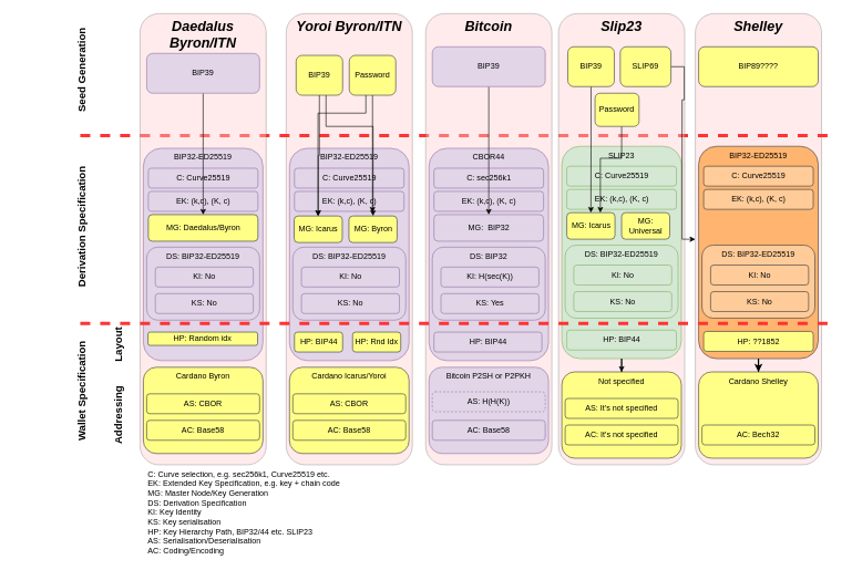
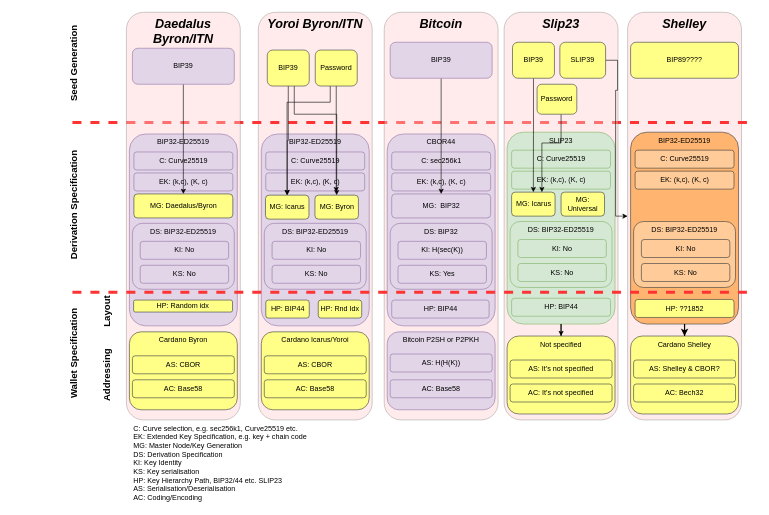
  <mxCell id="0" />
  <mxCell id="1" parent="0" />
  <mxCell id="2" value="&lt;b&gt;&lt;i&gt;&lt;font style=&quot;font-size: 21px&quot;&gt;Yoroi Byron/ITN&lt;/font&gt;&lt;/i&gt;&lt;/b&gt;" style="rounded=1;whiteSpace=wrap;html=1;fillColor=#ffcccc;fontSize=16;align=center;opacity=40;strokeColor=#36393d;verticalAlign=top;" parent="1" vertex="1"><mxGeometry x="430" y="20" width="190" height="680" as="geometry" /></mxCell>
  <mxCell id="3" value="" style="group" parent="1" vertex="1" connectable="0"><mxGeometry x="435" y="223" width="180" height="320" as="geometry" /></mxCell>
  <mxCell id="4" value="" style="group" parent="3" vertex="1" connectable="0"><mxGeometry width="180" height="320" as="geometry" /></mxCell>
  <mxCell id="5" value="" style="group" parent="4" vertex="1" connectable="0"><mxGeometry width="180" height="320" as="geometry" /></mxCell>
  <mxCell id="6" value="BIP32-ED25519" style="rounded=1;whiteSpace=wrap;html=1;verticalAlign=top;fillColor=#e1d5e7;strokeColor=#9673a6;" parent="5" vertex="1"><mxGeometry width="180" height="320" as="geometry" /></mxCell>
  <mxCell id="7" value="EK: (k,c), (K, c)" style="rounded=1;whiteSpace=wrap;html=1;fillColor=#e1d5e7;strokeColor=#9673a6;" parent="5" vertex="1"><mxGeometry x="7.5" y="65" width="165" height="30" as="geometry" /></mxCell>
  <mxCell id="8" value="C: Curve25519" style="rounded=1;whiteSpace=wrap;html=1;fillColor=#e1d5e7;strokeColor=#9673a6;" parent="5" vertex="1"><mxGeometry x="7.5" y="30" width="165" height="30" as="geometry" /></mxCell>
  <mxCell id="9" value="" style="group" parent="5" vertex="1" connectable="0"><mxGeometry x="7" y="149" width="170" height="110" as="geometry" /></mxCell>
  <mxCell id="10" value="DS: BIP32-ED25519" style="rounded=1;whiteSpace=wrap;html=1;fillColor=#e1d5e7;strokeColor=#9673a6;verticalAlign=top;" parent="9" vertex="1"><mxGeometry x="-2" width="170" height="110" as="geometry" /></mxCell>
  <mxCell id="11" value="KI: No" style="rounded=1;whiteSpace=wrap;html=1;fillColor=#e1d5e7;strokeColor=#9673a6;" parent="9" vertex="1"><mxGeometry x="11" y="30" width="147.5" height="30" as="geometry" /></mxCell>
  <mxCell id="12" value="KS: No" style="rounded=1;whiteSpace=wrap;html=1;fillColor=#e1d5e7;strokeColor=#9673a6;" parent="9" vertex="1"><mxGeometry x="11" y="70" width="147.5" height="30" as="geometry" /></mxCell>
  <mxCell id="13" value="HP: BIP44" style="rounded=1;whiteSpace=wrap;html=1;fillColor=#ffff88;strokeColor=#36393d;" parent="5" vertex="1"><mxGeometry x="7.5" y="277" width="72.5" height="30" as="geometry" /></mxCell>
  <mxCell id="14" value="HP: Rnd Idx" style="rounded=1;whiteSpace=wrap;html=1;fillColor=#ffff88;strokeColor=#36393d;" parent="5" vertex="1"><mxGeometry x="95" y="277" width="72.5" height="30" as="geometry" /></mxCell>
  <mxCell id="15" value="MG: Icarus" style="rounded=1;whiteSpace=wrap;html=1;fillColor=#ffff88;strokeColor=#36393d;" parent="5" vertex="1"><mxGeometry x="7" y="102" width="72.5" height="40" as="geometry" /></mxCell>
  <mxCell id="16" value="MG: Byron" style="rounded=1;whiteSpace=wrap;html=1;fillColor=#ffff88;strokeColor=#36393d;" parent="5" vertex="1"><mxGeometry x="89.5" y="102" width="72.5" height="40" as="geometry" /></mxCell>
  <mxCell id="17" value="&lt;b&gt;&lt;i&gt;&lt;font style=&quot;font-size: 21px&quot;&gt;Shelley&lt;/font&gt;&lt;/i&gt;&lt;/b&gt;" style="rounded=1;whiteSpace=wrap;html=1;fillColor=#ffcccc;fontSize=16;align=center;opacity=40;strokeColor=#36393d;verticalAlign=top;" parent="1" vertex="1"><mxGeometry x="1046" y="20" width="190" height="680" as="geometry" /></mxCell>
  <mxCell id="18" value="" style="group" parent="1" vertex="1" connectable="0"><mxGeometry x="1051" y="220" width="180" height="320" as="geometry" /></mxCell>
  <mxCell id="19" value="" style="group" parent="18" vertex="1" connectable="0"><mxGeometry width="180" height="320" as="geometry" /></mxCell>
  <mxCell id="20" value="" style="group" parent="19" vertex="1" connectable="0"><mxGeometry width="180" height="320" as="geometry" /></mxCell>
  <mxCell id="21" value="BIP32-ED25519" style="rounded=1;whiteSpace=wrap;html=1;verticalAlign=top;fillColor=#FFB570;strokeColor=#36393d;" parent="20" vertex="1"><mxGeometry width="180" height="320" as="geometry" /></mxCell>
  <mxCell id="22" value="EK: (k,c), (K, c)" style="rounded=1;whiteSpace=wrap;html=1;fillColor=#ffcc99;strokeColor=#36393d;" parent="20" vertex="1"><mxGeometry x="7.5" y="65" width="165" height="30" as="geometry" /></mxCell>
  <mxCell id="23" value="C: Curve25519" style="rounded=1;whiteSpace=wrap;html=1;fillColor=#ffcc99;strokeColor=#36393d;" parent="20" vertex="1"><mxGeometry x="7.5" y="30" width="165" height="30" as="geometry" /></mxCell>
  <mxCell id="24" value="HP: ??1852" style="rounded=1;whiteSpace=wrap;html=1;fillColor=#ffff88;strokeColor=#36393d;" parent="20" vertex="1"><mxGeometry x="7.5" y="279" width="165" height="30" as="geometry" /></mxCell>
  <mxCell id="25" value="" style="group" parent="20" vertex="1" connectable="0"><mxGeometry x="7" y="149" width="170" height="110" as="geometry" /></mxCell>
  <mxCell id="26" value="DS: BIP32-ED25519" style="rounded=1;whiteSpace=wrap;html=1;fillColor=#ffcc99;strokeColor=#36393d;verticalAlign=top;" parent="25" vertex="1"><mxGeometry x="-2" width="170" height="110" as="geometry" /></mxCell>
  <mxCell id="27" value="KI: No" style="rounded=1;whiteSpace=wrap;html=1;fillColor=#ffcc99;strokeColor=#36393d;" parent="25" vertex="1"><mxGeometry x="11" y="30" width="147.5" height="30" as="geometry" /></mxCell>
  <mxCell id="28" value="KS: No" style="rounded=1;whiteSpace=wrap;html=1;fillColor=#ffcc99;strokeColor=#36393d;" parent="25" vertex="1"><mxGeometry x="11" y="70" width="147.5" height="30" as="geometry" /></mxCell>
  <mxCell id="29" value="BIP89????" style="rounded=1;whiteSpace=wrap;html=1;align=center;fillColor=#ffff88;strokeColor=#36393d;" parent="1" vertex="1"><mxGeometry x="1051" y="70" width="180" height="60" as="geometry" /></mxCell>
  <mxCell id="30" value="" style="endArrow=none;dashed=1;html=1;strokeWidth=5;fillColor=#dae8fc;strokeColor=#FF3333;" parent="1" edge="1"><mxGeometry width="50" height="50" relative="1" as="geometry"><mxPoint x="120" y="204" as="sourcePoint" /><mxPoint x="1260" y="204" as="targetPoint" /></mxGeometry></mxCell>
  <mxCell id="31" value="Seed Generation" style="text;html=1;align=center;verticalAlign=middle;whiteSpace=wrap;rounded=0;fontStyle=1;fontSize=16;rotation=270;" parent="1" vertex="1"><mxGeometry x="35" y="96.25" width="175" height="17.5" as="geometry" /></mxCell>
  <mxCell id="32" value="Derivation Specification" style="text;html=1;align=center;verticalAlign=middle;whiteSpace=wrap;rounded=0;fontStyle=1;fontSize=16;rotation=270;" parent="1" vertex="1"><mxGeometry x="25" y="330" width="195" height="22.5" as="geometry" /></mxCell>
  <mxCell id="33" value="Wallet Specification" style="text;html=1;align=center;verticalAlign=middle;whiteSpace=wrap;rounded=0;fontStyle=1;fontSize=16;rotation=270;" parent="1" vertex="1"><mxGeometry x="20" y="580" width="205" height="17.5" as="geometry" /></mxCell>
  <mxCell id="34" value="" style="group" parent="1" vertex="1" connectable="0"><mxGeometry x="1051" y="560" width="180" height="130" as="geometry" /></mxCell>
  <mxCell id="35" value="Cardano Shelley" style="rounded=1;whiteSpace=wrap;html=1;align=center;fillColor=#ffff88;strokeColor=#36393d;verticalAlign=top;" parent="34" vertex="1"><mxGeometry width="180" height="130" as="geometry" /></mxCell>
+ <mxCell id="36" value="AS: Shelley &amp;amp; CBOR?" style="rounded=1;whiteSpace=wrap;html=1;align=center;fillColor=#ffff88;strokeColor=#36393d;" parent="34" vertex="1"><mxGeometry x="5" y="40" width="170" height="30" as="geometry" /></mxCell>
  <mxCell id="37" value="&lt;div&gt;&lt;span&gt;AC: Bech32&lt;/span&gt;&lt;/div&gt;" style="rounded=1;whiteSpace=wrap;html=1;align=center;fillColor=#ffff88;strokeColor=#36393d;" parent="34" vertex="1"><mxGeometry x="5" y="80" width="170" height="30" as="geometry" /></mxCell>
  <mxCell id="38" style="edgeStyle=orthogonalEdgeStyle;rounded=0;orthogonalLoop=1;jettySize=auto;html=1;entryX=0.5;entryY=0;entryDx=0;entryDy=0;strokeWidth=2;fontSize=16;" parent="1" source="21" target="35" edge="1"><mxGeometry relative="1" as="geometry" /></mxCell>
  <mxCell id="39" value="&lt;b&gt;&lt;i&gt;&lt;font style=&quot;font-size: 21px&quot;&gt;Slip23&lt;/font&gt;&lt;/i&gt;&lt;/b&gt;" style="rounded=1;whiteSpace=wrap;html=1;fillColor=#ffcccc;fontSize=16;align=center;opacity=40;strokeColor=#36393d;verticalAlign=top;" parent="1" vertex="1"><mxGeometry x="840" y="20" width="190" height="680" as="geometry" /></mxCell>
  <mxCell id="40" value="" style="group" parent="1" vertex="1" connectable="0"><mxGeometry x="845" y="220" width="180" height="320" as="geometry" /></mxCell>
  <mxCell id="41" value="" style="group" parent="40" vertex="1" connectable="0"><mxGeometry width="180" height="320" as="geometry" /></mxCell>
  <mxCell id="42" value="SLIP23" style="rounded=1;whiteSpace=wrap;html=1;verticalAlign=top;fillColor=#d5e8d4;strokeColor=#82b366;" parent="41" vertex="1"><mxGeometry width="180" height="320" as="geometry" /></mxCell>
  <mxCell id="43" value="MG: Icarus" style="rounded=1;whiteSpace=wrap;html=1;fillColor=#ffff88;strokeColor=#36393d;" parent="41" vertex="1"><mxGeometry x="7.5" y="100" width="72.5" height="40" as="geometry" /></mxCell>
  <mxCell id="44" value="EK: (k,c), (K, c)" style="rounded=1;whiteSpace=wrap;html=1;fillColor=#d5e8d4;strokeColor=#82b366;" parent="41" vertex="1"><mxGeometry x="7.5" y="65" width="165" height="30" as="geometry" /></mxCell>
  <mxCell id="45" value="C: Curve25519" style="rounded=1;whiteSpace=wrap;html=1;fillColor=#d5e8d4;strokeColor=#82b366;" parent="41" vertex="1"><mxGeometry x="7.5" y="30" width="165" height="30" as="geometry" /></mxCell>
  <mxCell id="46" value="HP: BIP44" style="rounded=1;whiteSpace=wrap;html=1;fillColor=#d5e8d4;strokeColor=#82b366;" parent="41" vertex="1"><mxGeometry x="7.5" y="277" width="165" height="30" as="geometry" /></mxCell>
  <mxCell id="47" value="" style="group" parent="41" vertex="1" connectable="0"><mxGeometry x="7" y="149" width="170" height="110" as="geometry" /></mxCell>
  <mxCell id="48" value="DS: BIP32-ED25519" style="rounded=1;whiteSpace=wrap;html=1;fillColor=#d5e8d4;strokeColor=#82b366;verticalAlign=top;" parent="47" vertex="1"><mxGeometry x="-2" width="170" height="110" as="geometry" /></mxCell>
  <mxCell id="49" value="KI: No" style="rounded=1;whiteSpace=wrap;html=1;fillColor=#d5e8d4;strokeColor=#82b366;" parent="47" vertex="1"><mxGeometry x="11" y="30" width="147.5" height="30" as="geometry" /></mxCell>
  <mxCell id="50" value="KS: No" style="rounded=1;whiteSpace=wrap;html=1;fillColor=#d5e8d4;strokeColor=#82b366;" parent="47" vertex="1"><mxGeometry x="11" y="70" width="147.5" height="30" as="geometry" /></mxCell>
  <mxCell id="51" value="MG: Universal" style="rounded=1;whiteSpace=wrap;html=1;fillColor=#ffff88;strokeColor=#36393d;" parent="41" vertex="1"><mxGeometry x="90" y="100" width="72.5" height="40" as="geometry" /></mxCell>
  <mxCell id="52" style="edgeStyle=orthogonalEdgeStyle;rounded=0;orthogonalLoop=1;jettySize=auto;html=1;" parent="1" source="53" target="17" edge="1"><mxGeometry relative="1" as="geometry" /></mxCell>
- <mxCell id="53" value="SLIP69" style="rounded=1;whiteSpace=wrap;html=1;align=center;fillColor=#ffff88;strokeColor=#36393d;" parent="1" vertex="1"><mxGeometry x="933" y="70" width="76.25" height="60" as="geometry" /></mxCell>
+ <mxCell id="53" value="SLIP39" style="rounded=1;whiteSpace=wrap;html=1;align=center;fillColor=#ffff88;strokeColor=#36393d;" parent="1" vertex="1"><mxGeometry x="933" y="70" width="76.25" height="60" as="geometry" /></mxCell>
  <mxCell id="54" value="" style="group" parent="1" vertex="1" connectable="0"><mxGeometry x="845" y="560" width="180" height="130" as="geometry" /></mxCell>
  <mxCell id="55" value="Not specified" style="rounded=1;whiteSpace=wrap;html=1;align=center;fillColor=#ffff88;strokeColor=#36393d;verticalAlign=top;" parent="54" vertex="1"><mxGeometry width="180" height="130" as="geometry" /></mxCell>
  <mxCell id="56" value="AS: It's not specified" style="rounded=1;whiteSpace=wrap;html=1;align=center;fillColor=#ffff88;strokeColor=#36393d;" parent="54" vertex="1"><mxGeometry x="5" y="40" width="170" height="30" as="geometry" /></mxCell>
  <mxCell id="57" value="AC: It's not specified" style="rounded=1;whiteSpace=wrap;html=1;align=center;fillColor=#ffff88;strokeColor=#36393d;" parent="54" vertex="1"><mxGeometry x="5" y="80" width="170" height="30" as="geometry" /></mxCell>
  <mxCell id="58" style="edgeStyle=orthogonalEdgeStyle;rounded=0;orthogonalLoop=1;jettySize=auto;html=1;" parent="1" source="59" target="43" edge="1"><mxGeometry relative="1" as="geometry" /></mxCell>
  <mxCell id="59" value="BIP39" style="rounded=1;whiteSpace=wrap;html=1;align=center;fillColor=#ffff88;strokeColor=#36393d;" parent="1" vertex="1"><mxGeometry x="854" y="70" width="70" height="60" as="geometry" /></mxCell>
  <mxCell id="60" style="edgeStyle=orthogonalEdgeStyle;rounded=0;orthogonalLoop=1;jettySize=auto;html=1;entryX=0.306;entryY=1.167;entryDx=0;entryDy=0;entryPerimeter=0;" parent="1" source="61" target="44" edge="1"><mxGeometry relative="1" as="geometry"><Array as="points"><mxPoint x="935" y="238" /><mxPoint x="903" y="238" /></Array></mxGeometry></mxCell>
  <mxCell id="61" value="Password" style="rounded=1;whiteSpace=wrap;html=1;align=center;fillColor=#ffff88;strokeColor=#36393d;" parent="1" vertex="1"><mxGeometry x="895" y="140" width="66.25" height="50" as="geometry" /></mxCell>
  <mxCell id="62" style="edgeStyle=orthogonalEdgeStyle;rounded=0;orthogonalLoop=1;jettySize=auto;html=1;exitX=0.5;exitY=1;exitDx=0;exitDy=0;" parent="1" source="42" target="55" edge="1"><mxGeometry relative="1" as="geometry" /></mxCell>
  <mxCell id="63" style="edgeStyle=orthogonalEdgeStyle;rounded=0;orthogonalLoop=1;jettySize=auto;html=1;entryX=0.5;entryY=0;entryDx=0;entryDy=0;" parent="1" source="65" target="15" edge="1"><mxGeometry relative="1" as="geometry" /></mxCell>
  <mxCell id="64" style="edgeStyle=orthogonalEdgeStyle;rounded=0;orthogonalLoop=1;jettySize=auto;html=1;entryX=0.5;entryY=0;entryDx=0;entryDy=0;" parent="1" source="65" target="16" edge="1"><mxGeometry relative="1" as="geometry"><Array as="points"><mxPoint x="490" y="190" /><mxPoint x="561" y="190" /></Array></mxGeometry></mxCell>
  <mxCell id="65" value="BIP39" style="rounded=1;whiteSpace=wrap;html=1;align=center;fillColor=#ffff88;strokeColor=#36393d;" parent="1" vertex="1"><mxGeometry x="445" y="83" width="70" height="60" as="geometry" /></mxCell>
  <mxCell id="66" style="edgeStyle=orthogonalEdgeStyle;rounded=0;orthogonalLoop=1;jettySize=auto;html=1;" parent="1" source="68" target="15" edge="1"><mxGeometry relative="1" as="geometry"><Array as="points"><mxPoint x="550" y="170" /><mxPoint x="478" y="170" /></Array></mxGeometry></mxCell>
  <mxCell id="67" style="edgeStyle=orthogonalEdgeStyle;rounded=0;orthogonalLoop=1;jettySize=auto;html=1;" parent="1" source="68" edge="1"><mxGeometry relative="1" as="geometry"><mxPoint x="560" y="320" as="targetPoint" /></mxGeometry></mxCell>
  <mxCell id="68" value="Password" style="rounded=1;whiteSpace=wrap;html=1;align=center;fillColor=#ffff88;strokeColor=#36393d;" parent="1" vertex="1"><mxGeometry x="525" y="83" width="70" height="60" as="geometry" /></mxCell>
  <mxCell id="69" value="" style="group" parent="1" vertex="1" connectable="0"><mxGeometry x="435" y="553" width="180" height="130" as="geometry" /></mxCell>
  <mxCell id="70" value="Cardano Icarus/Yoroi" style="rounded=1;whiteSpace=wrap;html=1;align=center;fillColor=#ffff88;strokeColor=#36393d;verticalAlign=top;" parent="69" vertex="1"><mxGeometry width="180" height="130" as="geometry" /></mxCell>
  <mxCell id="71" value="AS: CBOR" style="rounded=1;whiteSpace=wrap;html=1;align=center;fillColor=#ffff88;strokeColor=#36393d;" parent="69" vertex="1"><mxGeometry x="5" y="40" width="170" height="30" as="geometry" /></mxCell>
  <mxCell id="72" value="AC: Base58" style="rounded=1;whiteSpace=wrap;html=1;align=center;fillColor=#ffff88;strokeColor=#36393d;" parent="69" vertex="1"><mxGeometry x="5" y="80" width="170" height="30" as="geometry" /></mxCell>
  <mxCell id="73" value="&lt;b&gt;&lt;i&gt;&lt;font style=&quot;font-size: 21px&quot;&gt;Daedalus Byron/ITN&lt;/font&gt;&lt;/i&gt;&lt;/b&gt;" style="rounded=1;whiteSpace=wrap;html=1;fillColor=#ffcccc;fontSize=16;align=center;opacity=40;strokeColor=#36393d;verticalAlign=top;" parent="1" vertex="1"><mxGeometry x="210" y="20" width="190" height="680" as="geometry" /></mxCell>
  <mxCell id="74" value="" style="group" parent="1" vertex="1" connectable="0"><mxGeometry x="215" y="223" width="180" height="320" as="geometry" /></mxCell>
  <mxCell id="75" value="" style="group" parent="74" vertex="1" connectable="0"><mxGeometry width="180" height="320" as="geometry" /></mxCell>
  <mxCell id="76" value="" style="group" parent="75" vertex="1" connectable="0"><mxGeometry width="180" height="320" as="geometry" /></mxCell>
  <mxCell id="77" value="BIP32-ED25519" style="rounded=1;whiteSpace=wrap;html=1;verticalAlign=top;fillColor=#e1d5e7;strokeColor=#9673a6;" parent="76" vertex="1"><mxGeometry width="180" height="320" as="geometry" /></mxCell>
  <mxCell id="78" value="MG: Daedalus/Byron" style="rounded=1;whiteSpace=wrap;html=1;fillColor=#ffff88;strokeColor=#36393d;" parent="76" vertex="1"><mxGeometry x="7.5" y="100" width="165" height="40" as="geometry" /></mxCell>
  <mxCell id="79" value="EK: (k,c), (K, c)" style="rounded=1;whiteSpace=wrap;html=1;fillColor=#e1d5e7;strokeColor=#9673a6;" parent="76" vertex="1"><mxGeometry x="7.5" y="65" width="165" height="30" as="geometry" /></mxCell>
  <mxCell id="80" value="C: Curve25519" style="rounded=1;whiteSpace=wrap;html=1;fillColor=#e1d5e7;strokeColor=#9673a6;" parent="76" vertex="1"><mxGeometry x="7.5" y="30" width="165" height="30" as="geometry" /></mxCell>
  <mxCell id="81" value="" style="group" parent="76" vertex="1" connectable="0"><mxGeometry x="7" y="149" width="170" height="110" as="geometry" /></mxCell>
  <mxCell id="82" value="DS: BIP32-ED25519" style="rounded=1;whiteSpace=wrap;html=1;fillColor=#e1d5e7;strokeColor=#9673a6;verticalAlign=top;" parent="81" vertex="1"><mxGeometry x="-2" width="170" height="110" as="geometry" /></mxCell>
  <mxCell id="83" value="KI: No" style="rounded=1;whiteSpace=wrap;html=1;fillColor=#e1d5e7;strokeColor=#9673a6;" parent="81" vertex="1"><mxGeometry x="11" y="30" width="147.5" height="30" as="geometry" /></mxCell>
  <mxCell id="84" value="KS: No" style="rounded=1;whiteSpace=wrap;html=1;fillColor=#e1d5e7;strokeColor=#9673a6;" parent="81" vertex="1"><mxGeometry x="11" y="70" width="147.5" height="30" as="geometry" /></mxCell>
  <mxCell id="85" value="HP: Random idx" style="rounded=1;whiteSpace=wrap;html=1;fillColor=#ffff88;strokeColor=#36393d;" parent="76" vertex="1"><mxGeometry x="7" y="277" width="165" height="20" as="geometry" /></mxCell>
  <mxCell id="86" style="edgeStyle=orthogonalEdgeStyle;rounded=0;orthogonalLoop=1;jettySize=auto;html=1;" parent="1" source="87" target="78" edge="1"><mxGeometry relative="1" as="geometry" /></mxCell>
  <mxCell id="87" value="BIP39" style="rounded=1;whiteSpace=wrap;html=1;align=center;fillColor=#e1d5e7;strokeColor=#9673a6;" parent="1" vertex="1"><mxGeometry x="220" y="80" width="170" height="60" as="geometry" /></mxCell>
  <mxCell id="88" value="" style="group" parent="1" vertex="1" connectable="0"><mxGeometry x="215" y="553" width="180" height="130" as="geometry" /></mxCell>
  <mxCell id="89" value="Cardano Byron" style="rounded=1;whiteSpace=wrap;html=1;align=center;fillColor=#ffff88;strokeColor=#36393d;verticalAlign=top;" parent="88" vertex="1"><mxGeometry width="180" height="130" as="geometry" /></mxCell>
  <mxCell id="90" value="AS: CBOR" style="rounded=1;whiteSpace=wrap;html=1;align=center;fillColor=#ffff88;strokeColor=#36393d;" parent="88" vertex="1"><mxGeometry x="5" y="40" width="170" height="30" as="geometry" /></mxCell>
  <mxCell id="91" value="AC: Base58" style="rounded=1;whiteSpace=wrap;html=1;align=center;fillColor=#ffff88;strokeColor=#36393d;" parent="88" vertex="1"><mxGeometry x="5" y="80" width="170" height="30" as="geometry" /></mxCell>
  <mxCell id="92" value="&lt;b&gt;&lt;i&gt;&lt;font style=&quot;font-size: 21px&quot;&gt;Bitcoin&lt;/font&gt;&lt;/i&gt;&lt;/b&gt;" style="rounded=1;whiteSpace=wrap;html=1;fillColor=#ffcccc;fontSize=16;align=center;opacity=40;strokeColor=#36393d;verticalAlign=top;" parent="1" vertex="1"><mxGeometry x="640" y="20" width="190" height="680" as="geometry" /></mxCell>
  <mxCell id="93" value="" style="group" parent="1" vertex="1" connectable="0"><mxGeometry x="645" y="223" width="180" height="320" as="geometry" /></mxCell>
  <mxCell id="94" value="" style="group" parent="93" vertex="1" connectable="0"><mxGeometry width="180" height="320" as="geometry" /></mxCell>
  <mxCell id="95" value="" style="group" parent="94" vertex="1" connectable="0"><mxGeometry width="180" height="320" as="geometry" /></mxCell>
  <mxCell id="96" value="CBOR44" style="rounded=1;whiteSpace=wrap;html=1;verticalAlign=top;fillColor=#e1d5e7;strokeColor=#9673a6;" parent="95" vertex="1"><mxGeometry width="180" height="320" as="geometry" /></mxCell>
  <mxCell id="97" value="MG:&amp;nbsp; BIP32" style="rounded=1;whiteSpace=wrap;html=1;fillColor=#e1d5e7;strokeColor=#9673a6;" parent="95" vertex="1"><mxGeometry x="7.5" y="100" width="165" height="40" as="geometry" /></mxCell>
  <mxCell id="98" value="EK: (k,c), (K, c)" style="rounded=1;whiteSpace=wrap;html=1;fillColor=#e1d5e7;strokeColor=#9673a6;" parent="95" vertex="1"><mxGeometry x="7.5" y="65" width="165" height="30" as="geometry" /></mxCell>
  <mxCell id="99" value="C: sec256k1" style="rounded=1;whiteSpace=wrap;html=1;fillColor=#e1d5e7;strokeColor=#9673a6;" parent="95" vertex="1"><mxGeometry x="7.5" y="30" width="165" height="30" as="geometry" /></mxCell>
  <mxCell id="100" value="" style="group" parent="95" vertex="1" connectable="0"><mxGeometry x="7" y="149" width="170" height="110" as="geometry" /></mxCell>
  <mxCell id="101" value="DS: BIP32" style="rounded=1;whiteSpace=wrap;html=1;fillColor=#e1d5e7;strokeColor=#9673a6;verticalAlign=top;" parent="100" vertex="1"><mxGeometry x="-2" width="170" height="110" as="geometry" /></mxCell>
  <mxCell id="102" value="KI: H(sec(K))" style="rounded=1;whiteSpace=wrap;html=1;fillColor=#e1d5e7;strokeColor=#9673a6;" parent="100" vertex="1"><mxGeometry x="11" y="30" width="147.5" height="30" as="geometry" /></mxCell>
  <mxCell id="103" value="KS: Yes" style="rounded=1;whiteSpace=wrap;html=1;fillColor=#e1d5e7;strokeColor=#9673a6;" parent="100" vertex="1"><mxGeometry x="11" y="70" width="147.5" height="30" as="geometry" /></mxCell>
  <mxCell id="104" value="HP: BIP44" style="rounded=1;whiteSpace=wrap;html=1;fillColor=#e1d5e7;strokeColor=#9673a6;" parent="95" vertex="1"><mxGeometry x="7.5" y="277" width="162.5" height="30" as="geometry" /></mxCell>
  <mxCell id="105" value="" style="group" parent="1" vertex="1" connectable="0"><mxGeometry x="645" y="553" width="180" height="130" as="geometry" /></mxCell>
  <mxCell id="106" value="Bitcoin P2SH or P2PKH" style="rounded=1;whiteSpace=wrap;html=1;align=center;fillColor=#e1d5e7;strokeColor=#9673a6;verticalAlign=top;" parent="105" vertex="1"><mxGeometry width="180" height="130" as="geometry" /></mxCell>
  <mxCell id="107" value="AC: Base58" style="rounded=1;whiteSpace=wrap;html=1;align=center;fillColor=#e1d5e7;strokeColor=#9673a6;" parent="105" vertex="1"><mxGeometry x="5" y="80" width="170" height="30" as="geometry" /></mxCell>
- <mxCell id="108" value="AS: H(H(K))" style="rounded=1;whiteSpace=wrap;html=1;align=center;fillColor=#e1d5e7;strokeColor=#9673a6;dashed=1;" parent="105" vertex="1"><mxGeometry x="5" y="37" width="170" height="30" as="geometry" /></mxCell>
+ <mxCell id="108" value="AS: H(H(K))" style="rounded=1;whiteSpace=wrap;html=1;align=center;fillColor=#e1d5e7;strokeColor=#9673a6;" parent="105" vertex="1"><mxGeometry x="5" y="37" width="170" height="30" as="geometry" /></mxCell>
  <mxCell id="109" style="edgeStyle=orthogonalEdgeStyle;rounded=0;orthogonalLoop=1;jettySize=auto;html=1;" parent="1" source="110" target="97" edge="1"><mxGeometry relative="1" as="geometry" /></mxCell>
  <mxCell id="110" value="BIP39" style="rounded=1;whiteSpace=wrap;html=1;align=center;fillColor=#e1d5e7;strokeColor=#9673a6;" parent="1" vertex="1"><mxGeometry x="650" y="70" width="170" height="60" as="geometry" /></mxCell>
  <mxCell id="111" value="" style="endArrow=none;dashed=1;html=1;strokeWidth=5;fillColor=#dae8fc;strokeColor=#FF3333;" parent="1" edge="1"><mxGeometry width="50" height="50" relative="1" as="geometry"><mxPoint x="120" y="487" as="sourcePoint" /><mxPoint x="1260" y="487" as="targetPoint" /></mxGeometry></mxCell>
  <mxCell id="112" value="Addressing" style="text;html=1;align=center;verticalAlign=middle;whiteSpace=wrap;rounded=0;fontStyle=1;fontSize=16;rotation=270;" parent="1" vertex="1"><mxGeometry x="130" y="616.25" width="95" height="17.5" as="geometry" /></mxCell>
  <mxCell id="113" value="Layout" style="text;html=1;align=center;verticalAlign=middle;whiteSpace=wrap;rounded=0;fontStyle=1;fontSize=16;rotation=270;" parent="1" vertex="1"><mxGeometry x="145" y="510" width="65" height="17.5" as="geometry" /></mxCell>
  <mxCell id="114" value="C: Curve selection, e.g. sec256k1, Curve25519 etc.&lt;br&gt;EK: Extended Key Specification, e.g. key + chain code&lt;br&gt;&lt;div&gt;&lt;span&gt;MG: Master Node/Key Generation&lt;/span&gt;&lt;/div&gt;&lt;div&gt;&lt;span&gt;DS: Derivation Specification&lt;/span&gt;&lt;/div&gt;&lt;div&gt;&lt;span&gt;KI: Key Identity&lt;/span&gt;&lt;/div&gt;&lt;div&gt;&lt;span&gt;KS: Key serialisation&lt;/span&gt;&lt;/div&gt;&lt;div&gt;&lt;span&gt;HP: Key Hierarchy Path, BIP32/44 etc. SLIP23&lt;/span&gt;&lt;/div&gt;&lt;div&gt;AS: Serialisation/Deserialisation&lt;/div&gt;&lt;div&gt;AC: Coding/Encoding&lt;/div&gt;" style="text;html=1;strokeColor=none;fillColor=none;align=left;verticalAlign=middle;whiteSpace=wrap;rounded=0;" parent="1" vertex="1"><mxGeometry x="220" y="707" width="320" height="130" as="geometry" /></mxCell>
